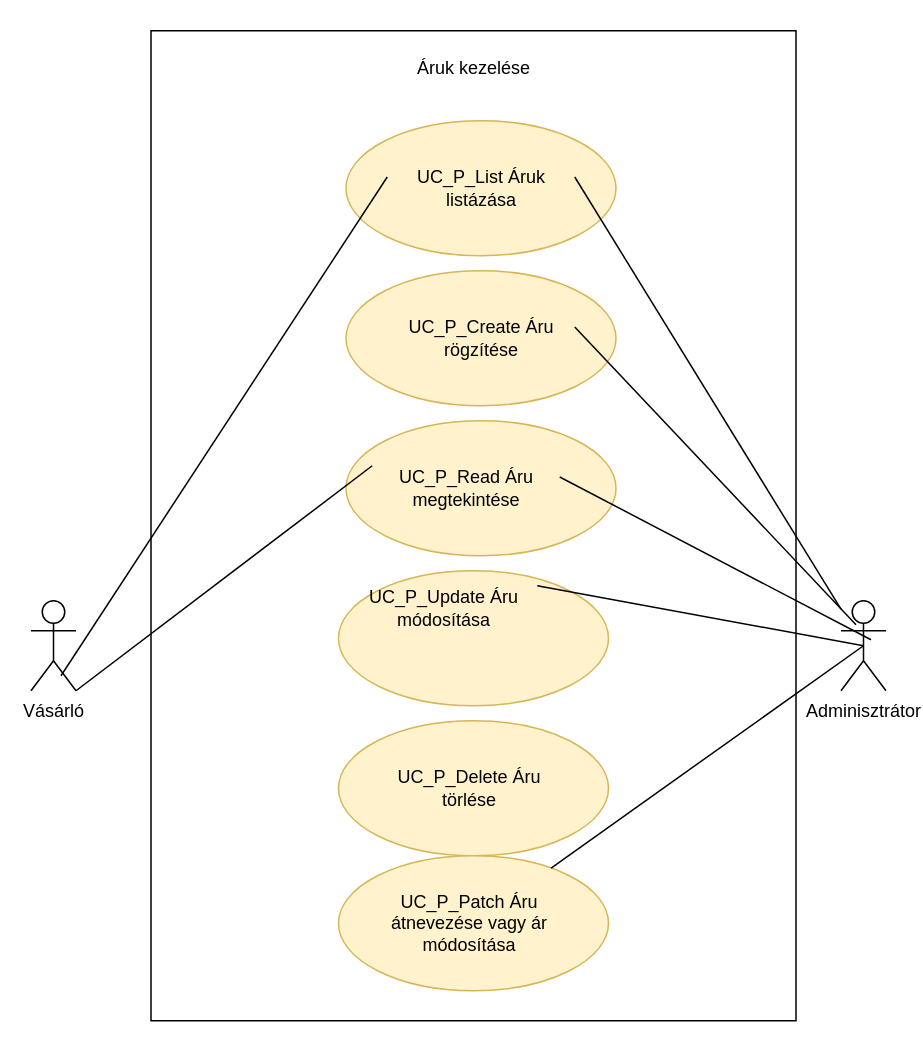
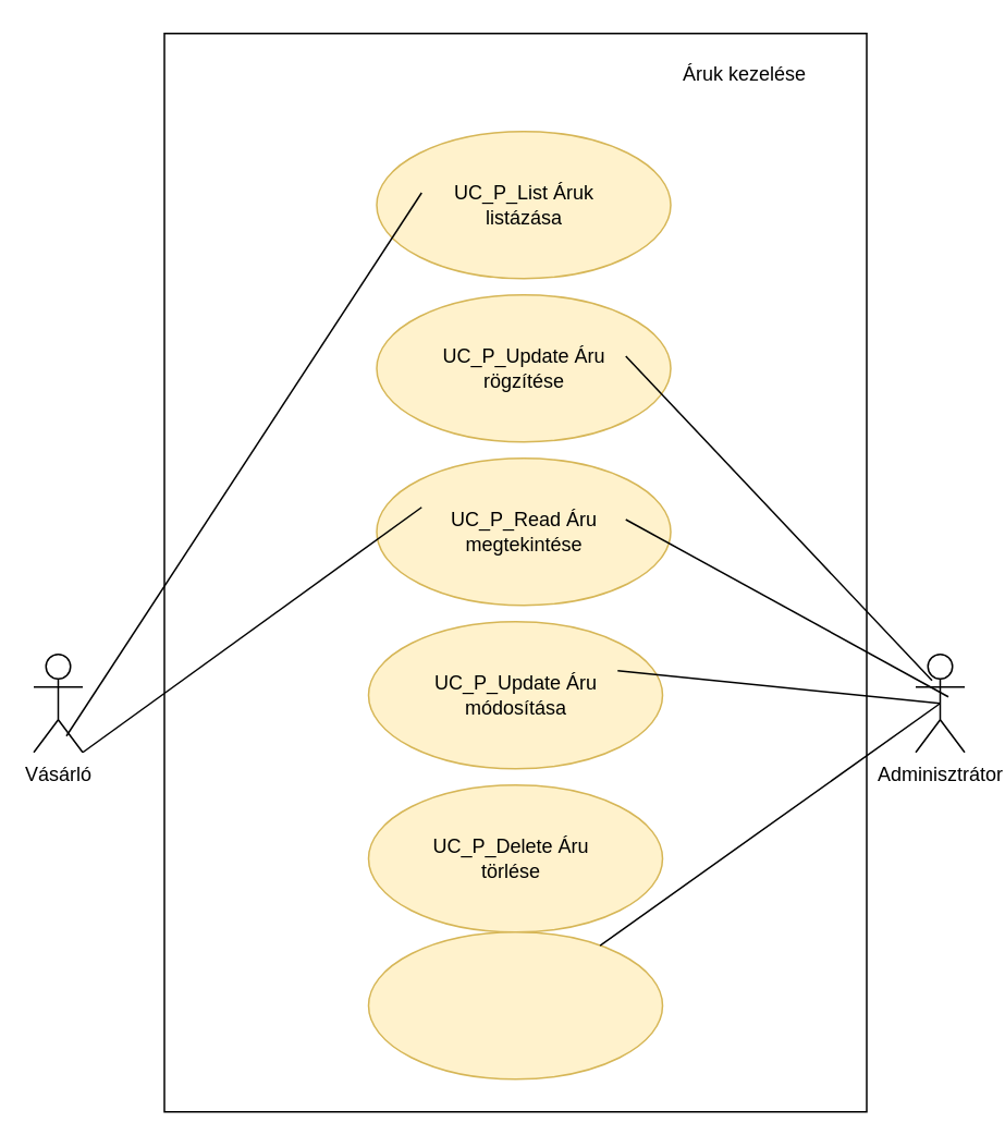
  <mxCell id="0" />
  <mxCell id="1" parent="0" />
  <mxCell id="2" value="Vásárló" style="shape=umlActor;verticalLabelPosition=bottom;verticalAlign=top;html=1;outlineConnect=0;" vertex="1" parent="1"><mxGeometry x="20" y="400" width="30" height="60" as="geometry" /></mxCell>
  <mxCell id="3" value="Adminisztrátor" style="shape=umlActor;verticalLabelPosition=bottom;verticalAlign=top;html=1;outlineConnect=0;" vertex="1" parent="1"><mxGeometry x="560" y="400" width="30" height="60" as="geometry" /></mxCell>
  <mxCell id="4" value="" style="rounded=0;whiteSpace=wrap;html=1;" vertex="1" parent="1"><mxGeometry x="100" y="20" width="430" height="660" as="geometry" /></mxCell>
- <mxCell id="5" value="Áruk kezelése" style="text;html=1;align=center;verticalAlign=middle;whiteSpace=wrap;rounded=0;" vertex="1" parent="1"><mxGeometry x="267.5" y="30" width="95" height="30" as="geometry" /></mxCell>
+ <mxCell id="5" value="Áruk kezelése" style="text;html=1;align=center;verticalAlign=middle;whiteSpace=wrap;rounded=0;" vertex="1" parent="1"><mxGeometry x="407.5" y="30" width="95" height="30" as="geometry" /></mxCell>
  <mxCell id="6" value="" style="ellipse;whiteSpace=wrap;html=1;fillColor=#fff2cc;strokeColor=#d6b656;" vertex="1" parent="1"><mxGeometry x="230" y="80" width="180" height="90" as="geometry" /></mxCell>
  <mxCell id="7" value="" style="ellipse;whiteSpace=wrap;html=1;fillColor=#fff2cc;strokeColor=#d6b656;" vertex="1" parent="1"><mxGeometry x="230" y="180" width="180" height="90" as="geometry" /></mxCell>
  <mxCell id="8" value="" style="ellipse;whiteSpace=wrap;html=1;fillColor=#fff2cc;strokeColor=#d6b656;" vertex="1" parent="1"><mxGeometry x="230" y="280" width="180" height="90" as="geometry" /></mxCell>
  <mxCell id="9" value="" style="ellipse;whiteSpace=wrap;html=1;fillColor=#fff2cc;strokeColor=#d6b656;" vertex="1" parent="1"><mxGeometry x="225" y="380" width="180" height="90" as="geometry" /></mxCell>
  <mxCell id="10" value="" style="ellipse;whiteSpace=wrap;html=1;fillColor=#fff2cc;strokeColor=#d6b656;" vertex="1" parent="1"><mxGeometry x="225" y="480" width="180" height="90" as="geometry" /></mxCell>
  <mxCell id="11" value="" style="ellipse;whiteSpace=wrap;html=1;fillColor=#fff2cc;strokeColor=#d6b656;" vertex="1" parent="1"><mxGeometry x="225" y="570" width="180" height="90" as="geometry" /></mxCell>
  <mxCell id="12" value="UC_P_List Áruk listázása" style="text;html=1;align=center;verticalAlign=middle;whiteSpace=wrap;rounded=0;" vertex="1" parent="1"><mxGeometry x="257.5" y="110" width="125" height="30" as="geometry" /></mxCell>
- <mxCell id="13" value="UC_P_Create Áru rögzítése" style="text;html=1;align=center;verticalAlign=middle;whiteSpace=wrap;rounded=0;" vertex="1" parent="1"><mxGeometry x="257.5" y="210" width="125" height="30" as="geometry" /></mxCell>
- <mxCell id="14" value="UC_P_Read Áru megtekintése" style="text;html=1;align=center;verticalAlign=middle;whiteSpace=wrap;rounded=0;" vertex="1" parent="1"><mxGeometry x="247.5" y="310" width="125" height="30" as="geometry" /></mxCell>
- <mxCell id="15" value="UC_P_Update Áru módosítása" style="text;html=1;align=center;verticalAlign=middle;whiteSpace=wrap;rounded=0;" vertex="1" parent="1"><mxGeometry x="232.5" y="390" width="125" height="30" as="geometry" /></mxCell>
+ <mxCell id="13" value="UC_P_Update Áru rögzítése" style="text;html=1;align=center;verticalAlign=middle;whiteSpace=wrap;rounded=0;" vertex="1" parent="1"><mxGeometry x="257.5" y="210" width="125" height="30" as="geometry" /></mxCell>
+ <mxCell id="14" value="UC_P_Read Áru megtekintése" style="text;html=1;align=center;verticalAlign=middle;whiteSpace=wrap;rounded=0;" vertex="1" parent="1"><mxGeometry x="257.5" y="310" width="125" height="30" as="geometry" /></mxCell>
+ <mxCell id="15" value="UC_P_Update Áru módosítása" style="text;html=1;align=center;verticalAlign=middle;whiteSpace=wrap;rounded=0;" vertex="1" parent="1"><mxGeometry x="252.5" y="410" width="125" height="30" as="geometry" /></mxCell>
  <mxCell id="16" value="UC_P_Delete Áru törlése" style="text;html=1;align=center;verticalAlign=middle;whiteSpace=wrap;rounded=0;" vertex="1" parent="1"><mxGeometry x="250" y="510" width="125" height="30" as="geometry" /></mxCell>
- <mxCell id="17" value="UC_P_Patch Áru átnevezése vagy ár módosítása" style="text;html=1;align=center;verticalAlign=middle;whiteSpace=wrap;rounded=0;" vertex="1" parent="1"><mxGeometry x="250" y="600" width="125" height="30" as="geometry" /></mxCell>
  <mxCell id="18" value="" style="endArrow=none;html=1;rounded=0;fontSize=12;startSize=8;endSize=8;curved=1;entryX=0;entryY=0.25;entryDx=0;entryDy=0;" edge="1" parent="1" target="12"><mxGeometry width="50" height="50" relative="1" as="geometry"><mxPoint x="40" y="450" as="sourcePoint" /><mxPoint x="90" y="400" as="targetPoint" /></mxGeometry></mxCell>
- <mxCell id="19" value="" style="endArrow=none;html=1;rounded=0;fontSize=12;startSize=8;endSize=8;curved=1;entryX=1;entryY=0.25;entryDx=0;entryDy=0;" edge="1" parent="1" source="3" target="12"><mxGeometry width="50" height="50" relative="1" as="geometry"><mxPoint x="50" y="460" as="sourcePoint" /><mxPoint x="268" y="128" as="targetPoint" /></mxGeometry></mxCell>
  <mxCell id="20" value="" style="endArrow=none;html=1;rounded=0;fontSize=12;startSize=8;endSize=8;curved=1;entryX=1;entryY=0.25;entryDx=0;entryDy=0;" edge="1" parent="1" target="13"><mxGeometry width="50" height="50" relative="1" as="geometry"><mxPoint x="570" y="416" as="sourcePoint" /><mxPoint x="393" y="128" as="targetPoint" /></mxGeometry></mxCell>
  <mxCell id="21" value="" style="endArrow=none;html=1;rounded=0;fontSize=12;startSize=8;endSize=8;curved=1;entryX=0;entryY=0;entryDx=0;entryDy=0;" edge="1" parent="1" target="14"><mxGeometry width="50" height="50" relative="1" as="geometry"><mxPoint x="50" y="460" as="sourcePoint" /><mxPoint x="268" y="128" as="targetPoint" /></mxGeometry></mxCell>
  <mxCell id="22" value="" style="endArrow=none;html=1;rounded=0;fontSize=12;startSize=8;endSize=8;curved=1;entryX=1;entryY=0.25;entryDx=0;entryDy=0;" edge="1" parent="1" target="14"><mxGeometry width="50" height="50" relative="1" as="geometry"><mxPoint x="580" y="426" as="sourcePoint" /><mxPoint x="393" y="228" as="targetPoint" /></mxGeometry></mxCell>
  <mxCell id="23" value="" style="endArrow=none;html=1;rounded=0;fontSize=12;startSize=8;endSize=8;curved=1;entryX=1;entryY=0;entryDx=0;entryDy=0;exitX=0.5;exitY=0.5;exitDx=0;exitDy=0;exitPerimeter=0;" edge="1" parent="1" source="3" target="15"><mxGeometry width="50" height="50" relative="1" as="geometry"><mxPoint x="590" y="436" as="sourcePoint" /><mxPoint x="393" y="328" as="targetPoint" /></mxGeometry></mxCell>
  <mxCell id="24" value="" style="endArrow=none;html=1;rounded=0;fontSize=12;startSize=8;endSize=8;curved=1;exitX=0.5;exitY=0.5;exitDx=0;exitDy=0;exitPerimeter=0;" edge="1" parent="1" source="3" target="11"><mxGeometry width="50" height="50" relative="1" as="geometry"><mxPoint x="585" y="440" as="sourcePoint" /><mxPoint x="385" y="520" as="targetPoint" /></mxGeometry></mxCell>
  <mxCell id="25" style="edgeStyle=none;curved=1;rounded=0;orthogonalLoop=1;jettySize=auto;html=1;exitX=0.5;exitY=1;exitDx=0;exitDy=0;fontSize=12;startSize=8;endSize=8;" edge="1" parent="1" source="4" target="4"><mxGeometry relative="1" as="geometry" /></mxCell>
